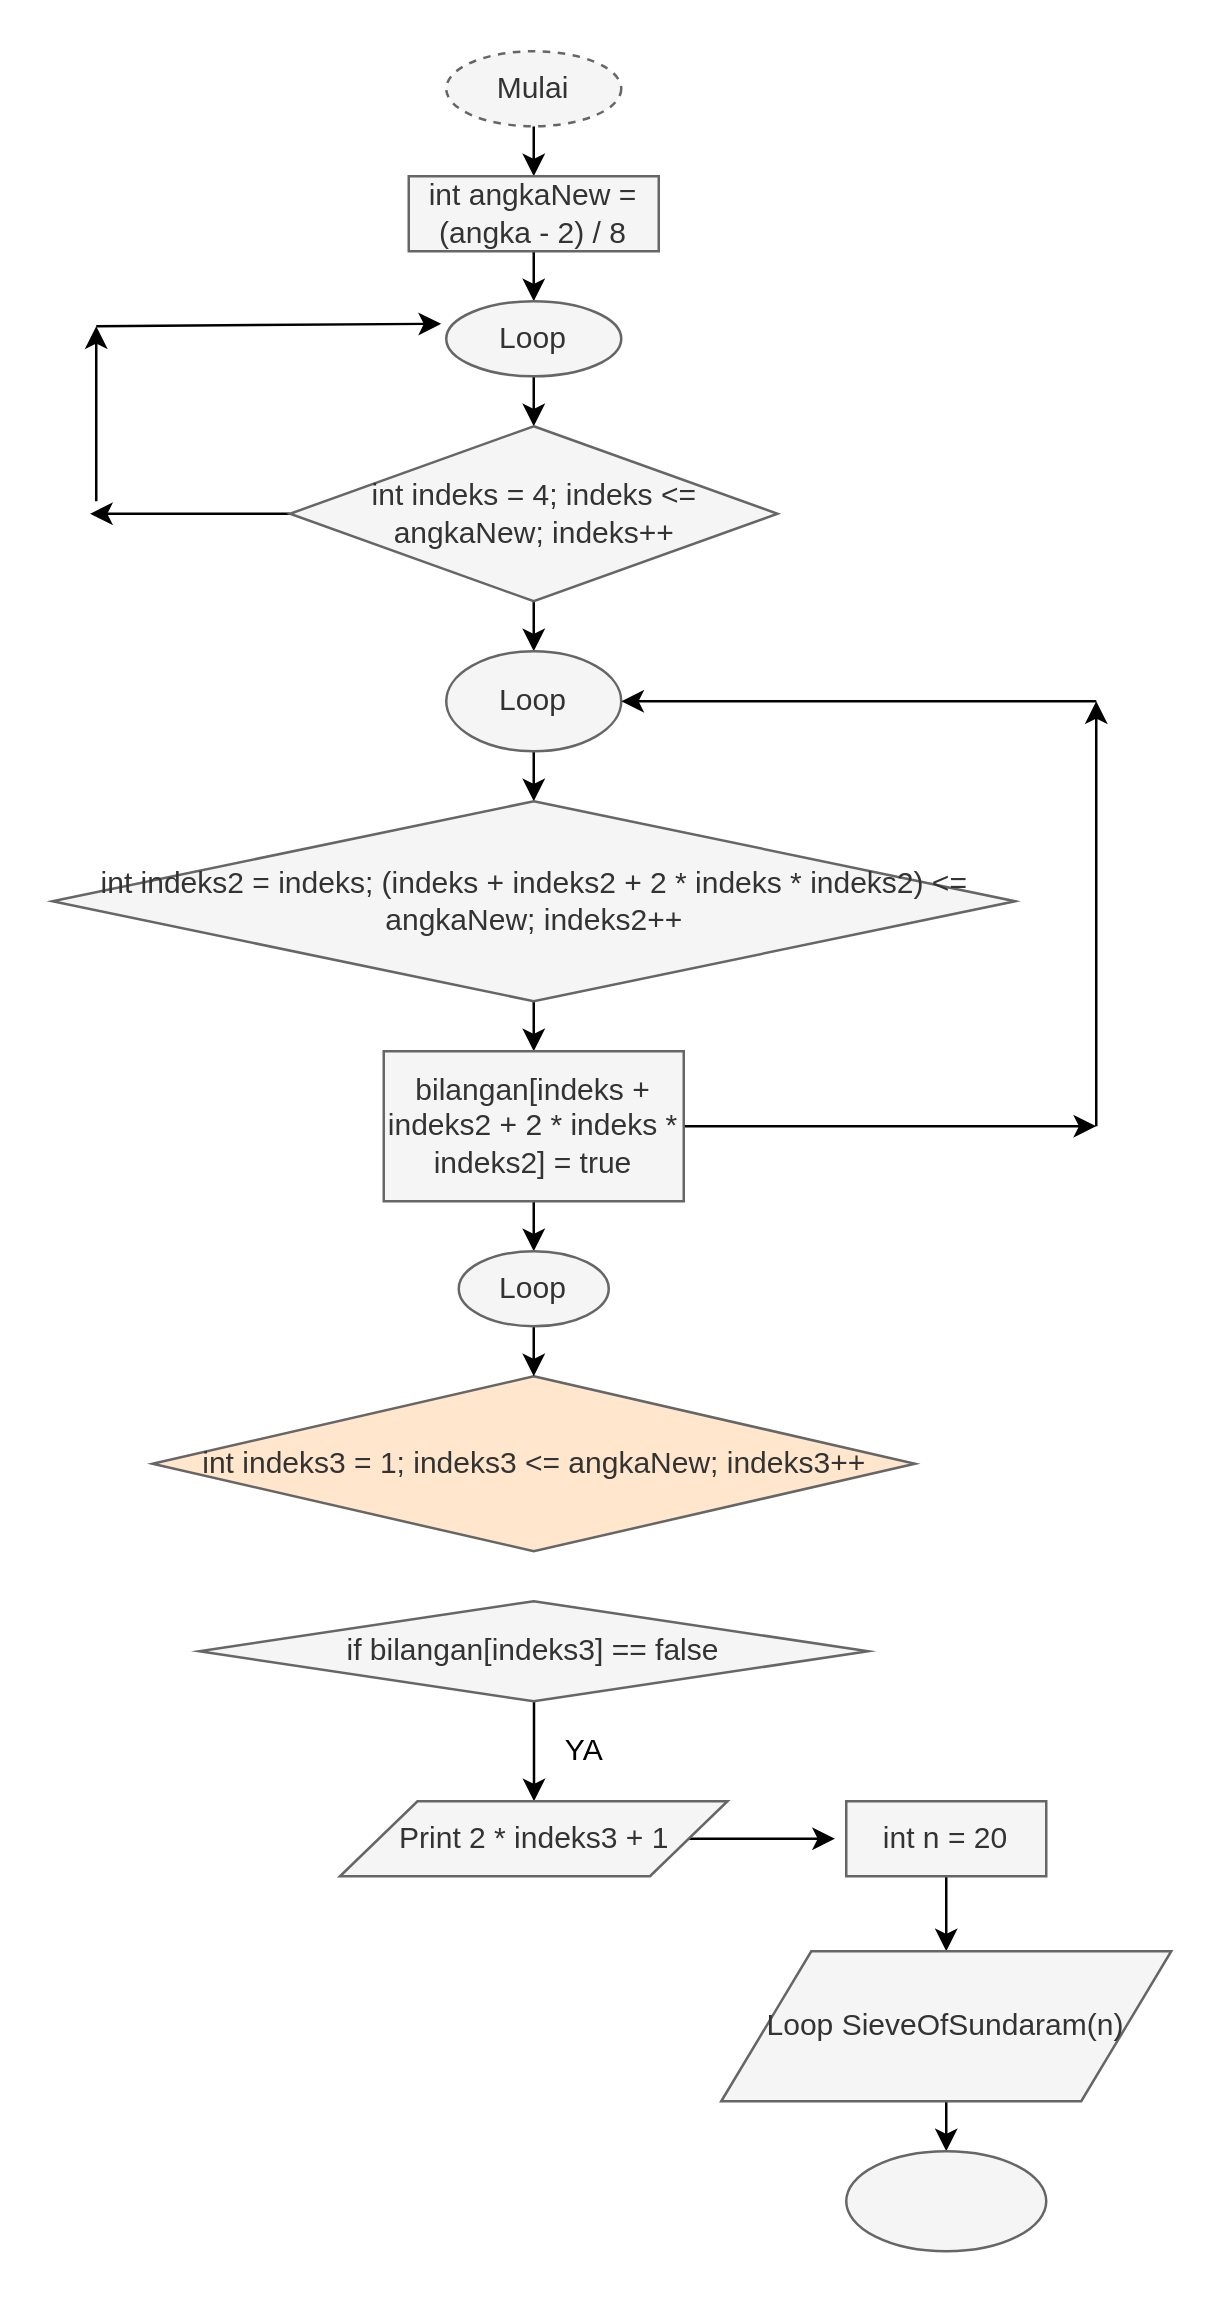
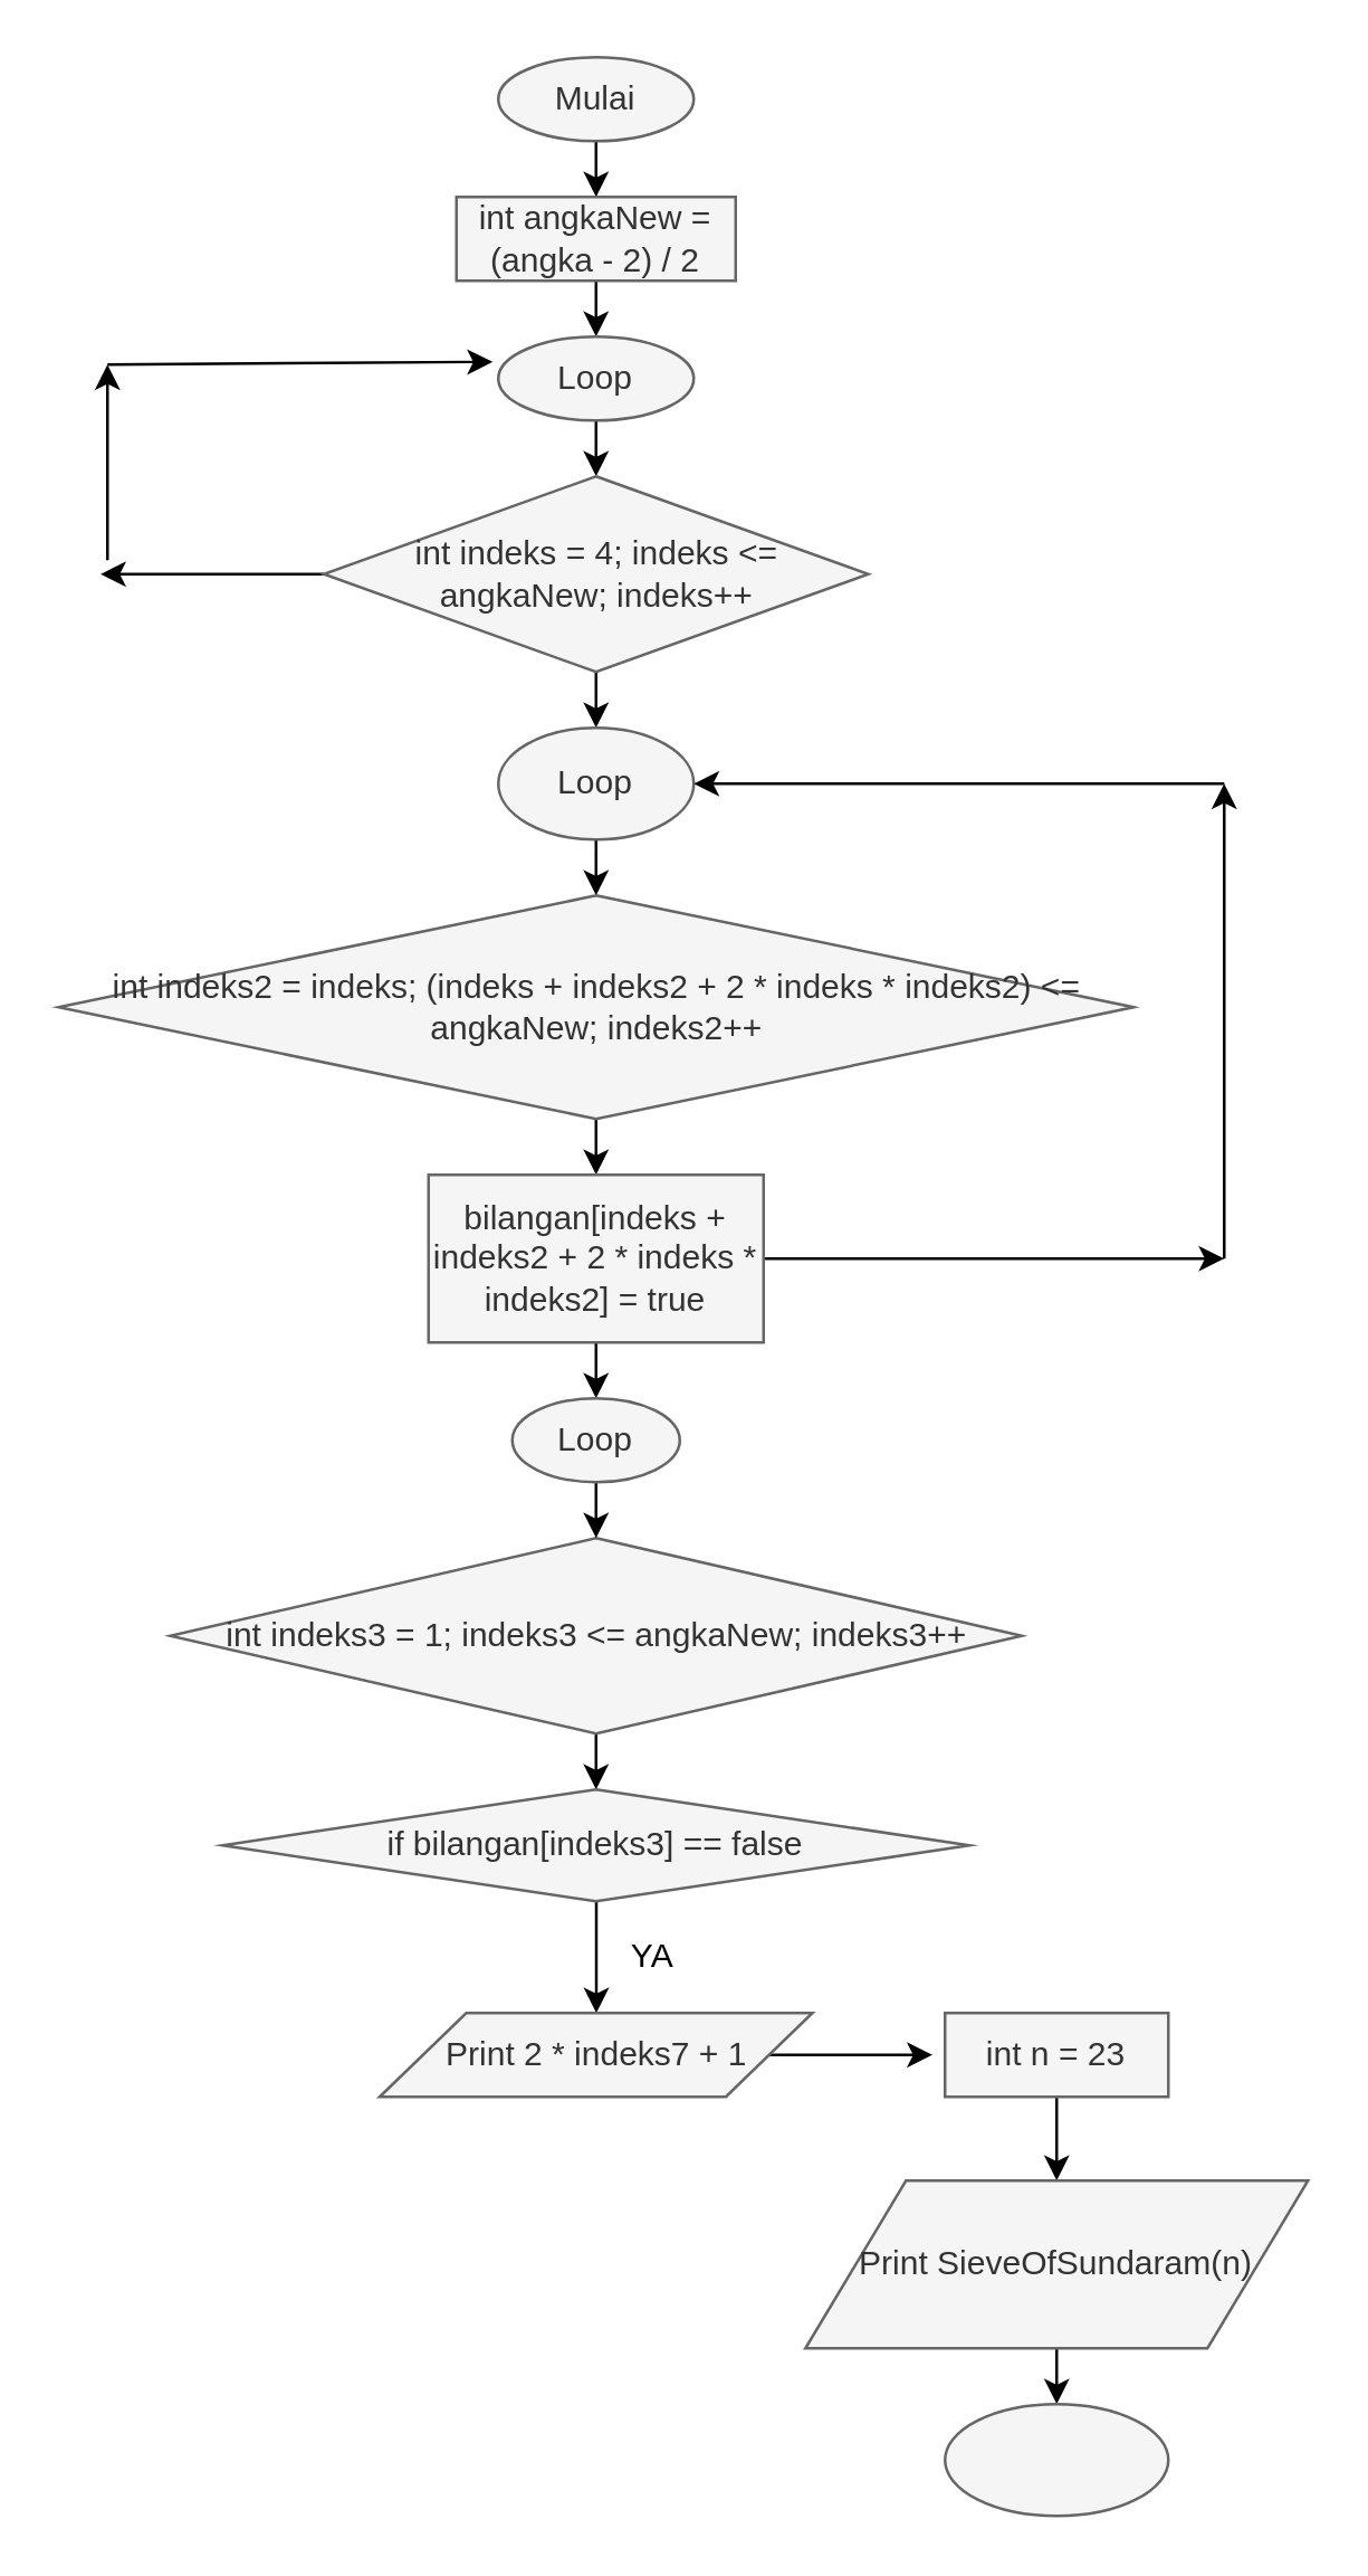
  <mxCell id="0" />
  <mxCell id="1" parent="0" />
  <mxCell id="2" value="" style="edgeStyle=orthogonalEdgeStyle;rounded=0;orthogonalLoop=1;jettySize=auto;html=1;" edge="1" parent="1" source="3"><mxGeometry relative="1" as="geometry"><mxPoint x="213" y="70" as="targetPoint" /></mxGeometry></mxCell>
- <mxCell id="3" value="Mulai" style="ellipse;whiteSpace=wrap;html=1;fillColor=#f5f5f5;strokeColor=#666666;fontColor=#333333;dashed=1;" vertex="1" parent="1"><mxGeometry x="178" y="20" width="70" height="30" as="geometry" /></mxCell>
+ <mxCell id="3" value="Mulai" style="ellipse;whiteSpace=wrap;html=1;fillColor=#f5f5f5;strokeColor=#666666;fontColor=#333333;" vertex="1" parent="1"><mxGeometry x="178" y="20" width="70" height="30" as="geometry" /></mxCell>
  <mxCell id="4" value="" style="edgeStyle=orthogonalEdgeStyle;rounded=0;orthogonalLoop=1;jettySize=auto;html=1;" edge="1" parent="1" source="5"><mxGeometry relative="1" as="geometry"><mxPoint x="213" y="120" as="targetPoint" /></mxGeometry></mxCell>
- <mxCell id="5" value="int angkaNew = (angka - 2) / 8" style="rounded=0;whiteSpace=wrap;html=1;fillColor=#f5f5f5;strokeColor=#666666;fontColor=#333333;" vertex="1" parent="1"><mxGeometry x="163" y="70" width="100" height="30" as="geometry" /></mxCell>
+ <mxCell id="5" value="int angkaNew = (angka - 2) / 2" style="rounded=0;whiteSpace=wrap;html=1;fillColor=#f5f5f5;strokeColor=#666666;fontColor=#333333;" vertex="1" parent="1"><mxGeometry x="163" y="70" width="100" height="30" as="geometry" /></mxCell>
  <mxCell id="6" value="" style="edgeStyle=orthogonalEdgeStyle;rounded=0;orthogonalLoop=1;jettySize=auto;html=1;" edge="1" parent="1" source="7"><mxGeometry relative="1" as="geometry"><mxPoint x="213" y="170" as="targetPoint" /></mxGeometry></mxCell>
  <mxCell id="7" value="Loop" style="ellipse;whiteSpace=wrap;html=1;fillColor=#f5f5f5;strokeColor=#666666;fontColor=#333333;" vertex="1" parent="1"><mxGeometry x="178" y="120" width="70" height="30" as="geometry" /></mxCell>
  <mxCell id="8" value="" style="edgeStyle=orthogonalEdgeStyle;rounded=0;orthogonalLoop=1;jettySize=auto;html=1;" edge="1" parent="1" source="10"><mxGeometry relative="1" as="geometry"><mxPoint x="213" y="260" as="targetPoint" /></mxGeometry></mxCell>
  <mxCell id="9" value="" style="edgeStyle=orthogonalEdgeStyle;rounded=0;orthogonalLoop=1;jettySize=auto;html=1;" edge="1" parent="1" source="10"><mxGeometry relative="1" as="geometry"><mxPoint x="35.5" y="205" as="targetPoint" /></mxGeometry></mxCell>
  <mxCell id="10" value="int indeks = 4; indeks &amp;lt;= angkaNew; indeks++" style="rhombus;whiteSpace=wrap;html=1;fillColor=#f5f5f5;strokeColor=#666666;fontColor=#333333;" vertex="1" parent="1"><mxGeometry x="115.5" y="170" width="195" height="70" as="geometry" /></mxCell>
  <mxCell id="11" value="" style="edgeStyle=orthogonalEdgeStyle;rounded=0;orthogonalLoop=1;jettySize=auto;html=1;" edge="1" parent="1" source="12"><mxGeometry relative="1" as="geometry"><mxPoint x="213" y="320" as="targetPoint" /></mxGeometry></mxCell>
  <mxCell id="12" value="Loop" style="ellipse;whiteSpace=wrap;html=1;fillColor=#f5f5f5;strokeColor=#666666;fontColor=#333333;" vertex="1" parent="1"><mxGeometry x="178" y="260" width="70" height="40" as="geometry" /></mxCell>
  <mxCell id="13" value="" style="edgeStyle=orthogonalEdgeStyle;rounded=0;orthogonalLoop=1;jettySize=auto;html=1;" edge="1" parent="1" source="14"><mxGeometry relative="1" as="geometry"><mxPoint x="213" y="420" as="targetPoint" /></mxGeometry></mxCell>
  <mxCell id="14" value="int indeks2 = indeks; (indeks + indeks2 + 2 * indeks * indeks2) &amp;lt;= angkaNew; indeks2++" style="rhombus;whiteSpace=wrap;html=1;fillColor=#f5f5f5;strokeColor=#666666;fontColor=#333333;" vertex="1" parent="1"><mxGeometry x="20.5" y="320" width="385" height="80" as="geometry" /></mxCell>
  <mxCell id="15" value="" style="edgeStyle=orthogonalEdgeStyle;rounded=0;orthogonalLoop=1;jettySize=auto;html=1;" edge="1" parent="1" source="17"><mxGeometry relative="1" as="geometry"><mxPoint x="438" y="450" as="targetPoint" /></mxGeometry></mxCell>
  <mxCell id="16" value="" style="edgeStyle=orthogonalEdgeStyle;rounded=0;orthogonalLoop=1;jettySize=auto;html=1;" edge="1" parent="1" source="17"><mxGeometry relative="1" as="geometry"><mxPoint x="213" y="500" as="targetPoint" /></mxGeometry></mxCell>
  <mxCell id="17" value="bilangan[indeks + indeks2 + 2 * indeks * indeks2] = true" style="rounded=0;whiteSpace=wrap;html=1;fillColor=#f5f5f5;strokeColor=#666666;fontColor=#333333;" vertex="1" parent="1"><mxGeometry x="153" y="420" width="120" height="60" as="geometry" /></mxCell>
  <mxCell id="18" value="" style="endArrow=classic;html=1;entryX=1;entryY=0.5;entryDx=0;entryDy=0;" edge="1" parent="1" target="12"><mxGeometry width="50" height="50" relative="1" as="geometry"><mxPoint x="438" y="280" as="sourcePoint" /><mxPoint x="488" y="230" as="targetPoint" /></mxGeometry></mxCell>
  <mxCell id="19" value="" style="endArrow=classic;html=1;" edge="1" parent="1"><mxGeometry width="50" height="50" relative="1" as="geometry"><mxPoint x="438" y="450" as="sourcePoint" /><mxPoint x="438" y="280" as="targetPoint" /></mxGeometry></mxCell>
  <mxCell id="20" value="" style="endArrow=classic;html=1;entryX=-0.029;entryY=0.3;entryDx=0;entryDy=0;entryPerimeter=0;" edge="1" parent="1" target="7"><mxGeometry width="50" height="50" relative="1" as="geometry"><mxPoint x="38" y="130" as="sourcePoint" /><mxPoint x="88" y="80" as="targetPoint" /></mxGeometry></mxCell>
  <mxCell id="21" value="" style="endArrow=classic;html=1;" edge="1" parent="1"><mxGeometry width="50" height="50" relative="1" as="geometry"><mxPoint x="38" y="200" as="sourcePoint" /><mxPoint x="38" y="130" as="targetPoint" /></mxGeometry></mxCell>
- <mxCell id="23" value="int indeks3 = 1; indeks3 &amp;lt;= angkaNew; indeks3++" style="rhombus;whiteSpace=wrap;html=1;fillColor=#ffe6cc;strokeColor=#666666;fontColor=#333333;" vertex="1" parent="1"><mxGeometry x="60.5" y="550" width="305" height="70" as="geometry" /></mxCell>
+ <mxCell id="22" value="" style="edgeStyle=orthogonalEdgeStyle;rounded=0;orthogonalLoop=1;jettySize=auto;html=1;" edge="1" parent="1" source="23" target="25"><mxGeometry relative="1" as="geometry" /></mxCell>
+ <mxCell id="23" value="int indeks3 = 1; indeks3 &amp;lt;= angkaNew; indeks3++" style="rhombus;whiteSpace=wrap;html=1;fillColor=#f5f5f5;strokeColor=#666666;fontColor=#333333;" vertex="1" parent="1"><mxGeometry x="60.5" y="550" width="305" height="70" as="geometry" /></mxCell>
  <mxCell id="24" value="" style="edgeStyle=orthogonalEdgeStyle;rounded=0;orthogonalLoop=1;jettySize=auto;html=1;" edge="1" parent="1" source="25"><mxGeometry relative="1" as="geometry"><mxPoint x="213.1" y="720.019" as="targetPoint" /></mxGeometry></mxCell>
  <mxCell id="25" value="if&amp;nbsp;bilangan[indeks3] == false" style="rhombus;whiteSpace=wrap;html=1;fillColor=#f5f5f5;strokeColor=#666666;fontColor=#333333;" vertex="1" parent="1"><mxGeometry x="79.25" y="640" width="267.5" height="40" as="geometry" /></mxCell>
  <mxCell id="26" value="" style="edgeStyle=orthogonalEdgeStyle;rounded=0;orthogonalLoop=1;jettySize=auto;html=1;" edge="1" parent="1" source="27"><mxGeometry relative="1" as="geometry"><mxPoint x="213" y="550" as="targetPoint" /></mxGeometry></mxCell>
  <mxCell id="27" value="Loop" style="ellipse;whiteSpace=wrap;html=1;fillColor=#f5f5f5;strokeColor=#666666;fontColor=#333333;" vertex="1" parent="1"><mxGeometry x="183" y="500" width="60" height="30" as="geometry" /></mxCell>
  <mxCell id="28" value="" style="edgeStyle=orthogonalEdgeStyle;rounded=0;orthogonalLoop=1;jettySize=auto;html=1;" edge="1" parent="1" source="29"><mxGeometry relative="1" as="geometry"><mxPoint x="333.5" y="735" as="targetPoint" /></mxGeometry></mxCell>
- <mxCell id="29" value="Print&amp;nbsp;2 * indeks3 + 1" style="shape=parallelogram;perimeter=parallelogramPerimeter;whiteSpace=wrap;html=1;fillColor=#f5f5f5;strokeColor=#666666;fontColor=#333333;" vertex="1" parent="1"><mxGeometry x="135.5" y="720" width="155" height="30" as="geometry" /></mxCell>
+ <mxCell id="29" value="Print&amp;nbsp;2 * indeks7 + 1" style="shape=parallelogram;perimeter=parallelogramPerimeter;whiteSpace=wrap;html=1;fillColor=#f5f5f5;strokeColor=#666666;fontColor=#333333;" vertex="1" parent="1"><mxGeometry x="135.5" y="720" width="155" height="30" as="geometry" /></mxCell>
  <mxCell id="30" value="YA" style="text;html=1;align=center;verticalAlign=middle;resizable=0;points=[];autosize=1;" vertex="1" parent="1"><mxGeometry x="218" y="690" width="30" height="20" as="geometry" /></mxCell>
  <mxCell id="31" value="" style="edgeStyle=orthogonalEdgeStyle;rounded=0;orthogonalLoop=1;jettySize=auto;html=1;" edge="1" parent="1" source="32"><mxGeometry relative="1" as="geometry"><mxPoint x="378" y="780" as="targetPoint" /></mxGeometry></mxCell>
- <mxCell id="32" value="int n = 20" style="rounded=0;whiteSpace=wrap;html=1;fillColor=#f5f5f5;strokeColor=#666666;fontColor=#333333;" vertex="1" parent="1"><mxGeometry x="338" y="720" width="80" height="30" as="geometry" /></mxCell>
+ <mxCell id="32" value="int n = 23" style="rounded=0;whiteSpace=wrap;html=1;fillColor=#f5f5f5;strokeColor=#666666;fontColor=#333333;" vertex="1" parent="1"><mxGeometry x="338" y="720" width="80" height="30" as="geometry" /></mxCell>
  <mxCell id="33" value="" style="edgeStyle=orthogonalEdgeStyle;rounded=0;orthogonalLoop=1;jettySize=auto;html=1;" edge="1" parent="1" source="34"><mxGeometry relative="1" as="geometry"><mxPoint x="378" y="860" as="targetPoint" /></mxGeometry></mxCell>
- <mxCell id="34" value="Loop&amp;nbsp;SieveOfSundaram(n)" style="shape=parallelogram;perimeter=parallelogramPerimeter;whiteSpace=wrap;html=1;fillColor=#f5f5f5;strokeColor=#666666;fontColor=#333333;" vertex="1" parent="1"><mxGeometry x="288" y="780" width="180" height="60" as="geometry" /></mxCell>
+ <mxCell id="34" value="Print&amp;nbsp;SieveOfSundaram(n)" style="shape=parallelogram;perimeter=parallelogramPerimeter;whiteSpace=wrap;html=1;fillColor=#f5f5f5;strokeColor=#666666;fontColor=#333333;" vertex="1" parent="1"><mxGeometry x="288" y="780" width="180" height="60" as="geometry" /></mxCell>
  <mxCell id="35" value="" style="ellipse;whiteSpace=wrap;html=1;fillColor=#f5f5f5;strokeColor=#666666;fontColor=#333333;" vertex="1" parent="1"><mxGeometry x="338" y="860" width="80" height="40" as="geometry" /></mxCell>
